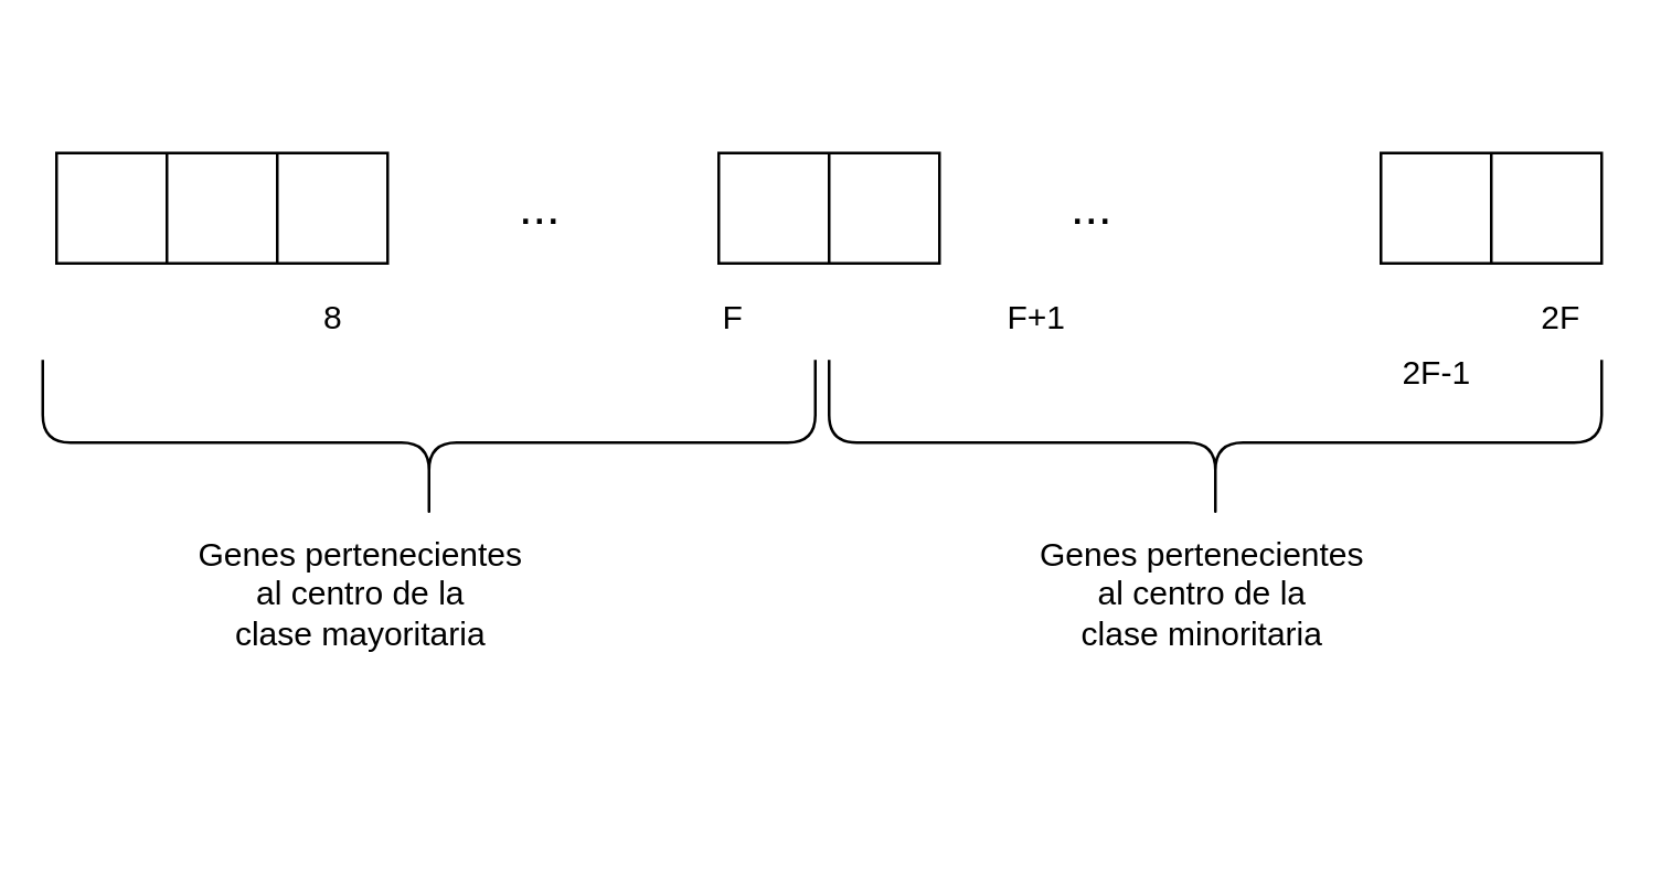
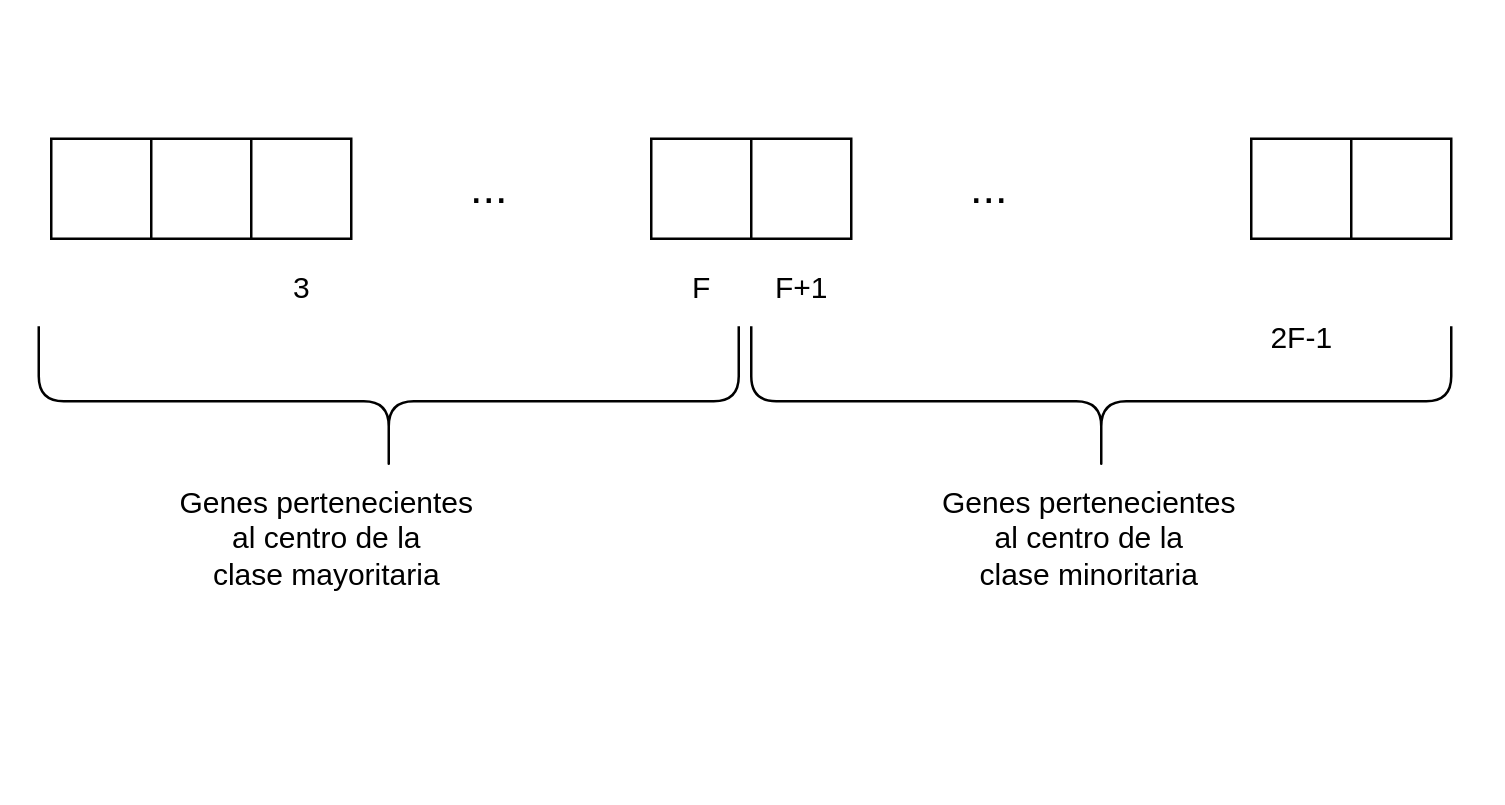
  <mxCell id="0" />
  <mxCell id="1" parent="0" />
  <mxCell id="2" value="&lt;font style=&quot;font-size: 18px&quot;&gt;...&lt;/font&gt;" style="text;html=1;align=center;verticalAlign=middle;resizable=0;points=[];autosize=1;" vertex="1" parent="1"><mxGeometry x="180" y="65" width="30" height="20" as="geometry" /></mxCell>
  <mxCell id="3" value="&lt;font style=&quot;font-size: 18px&quot;&gt;...&lt;/font&gt;" style="text;html=1;align=center;verticalAlign=middle;resizable=0;points=[];autosize=1;" vertex="1" parent="1"><mxGeometry x="380" y="65" width="30" height="20" as="geometry" /></mxCell>
  <mxCell id="4" value="" style="shape=table;html=1;whiteSpace=wrap;startSize=0;container=1;collapsible=0;childLayout=tableLayout;rowLines=1;" vertex="1" parent="1"><mxGeometry x="20" y="55" width="120" height="40" as="geometry" /></mxCell>
  <mxCell id="5" value="" style="shape=partialRectangle;html=1;whiteSpace=wrap;collapsible=0;dropTarget=0;pointerEvents=0;fillColor=none;top=0;left=0;bottom=0;right=0;points=[[0,0.5],[1,0.5]];portConstraint=eastwest;" vertex="1" parent="4"><mxGeometry width="120" height="40" as="geometry" /></mxCell>
  <mxCell id="6" value="" style="shape=partialRectangle;html=1;whiteSpace=wrap;connectable=0;fillColor=none;top=0;left=0;bottom=0;right=0;overflow=hidden;" vertex="1" parent="5"><mxGeometry width="40" height="40" as="geometry" /></mxCell>
  <mxCell id="7" value="" style="shape=partialRectangle;html=1;whiteSpace=wrap;connectable=0;fillColor=none;top=0;left=0;bottom=0;right=0;overflow=hidden;" vertex="1" parent="5"><mxGeometry x="40" width="40" height="40" as="geometry" /></mxCell>
  <mxCell id="8" value="" style="shape=partialRectangle;html=1;whiteSpace=wrap;connectable=0;fillColor=none;top=0;left=0;bottom=0;right=0;overflow=hidden;" vertex="1" parent="5"><mxGeometry x="80" width="40" height="40" as="geometry" /></mxCell>
  <mxCell id="9" value="" style="shape=table;html=1;whiteSpace=wrap;startSize=0;container=1;collapsible=0;childLayout=tableLayout;rowLines=1;" vertex="1" parent="1"><mxGeometry x="260" y="55" width="80" height="40" as="geometry" /></mxCell>
  <mxCell id="10" value="" style="shape=partialRectangle;html=1;whiteSpace=wrap;collapsible=0;dropTarget=0;pointerEvents=0;fillColor=none;top=0;left=0;bottom=0;right=0;points=[[0,0.5],[1,0.5]];portConstraint=eastwest;" vertex="1" parent="9"><mxGeometry width="80" height="40" as="geometry" /></mxCell>
  <mxCell id="11" value="" style="shape=partialRectangle;html=1;whiteSpace=wrap;connectable=0;fillColor=none;top=0;left=0;bottom=0;right=0;overflow=hidden;" vertex="1" parent="10"><mxGeometry width="40" height="40" as="geometry" /></mxCell>
  <mxCell id="12" value="" style="shape=partialRectangle;html=1;whiteSpace=wrap;connectable=0;fillColor=none;top=0;left=0;bottom=0;right=0;overflow=hidden;" vertex="1" parent="10"><mxGeometry x="40" width="40" height="40" as="geometry" /></mxCell>
- <mxCell id="13" value="F" style="text;html=1;align=center;verticalAlign=middle;resizable=0;points=[];autosize=1;" vertex="1" parent="1"><mxGeometry x="255" y="105" width="20" height="20" as="geometry" /></mxCell>
- <mxCell id="14" value="8" style="text;html=1;align=center;verticalAlign=middle;resizable=0;points=[];autosize=1;" vertex="1" parent="1"><mxGeometry x="110" y="105" width="20" height="20" as="geometry" /></mxCell>
- <mxCell id="15" value="F+1" style="text;html=1;align=center;verticalAlign=middle;resizable=0;points=[];autosize=1;" vertex="1" parent="1"><mxGeometry x="355" y="105" width="40" height="20" as="geometry" /></mxCell>
+ <mxCell id="13" value="F" style="text;html=1;align=center;verticalAlign=middle;resizable=0;points=[];autosize=1;" vertex="1" parent="1"><mxGeometry x="270" y="105" width="20" height="20" as="geometry" /></mxCell>
+ <mxCell id="14" value="3" style="text;html=1;align=center;verticalAlign=middle;resizable=0;points=[];autosize=1;" vertex="1" parent="1"><mxGeometry x="110" y="105" width="20" height="20" as="geometry" /></mxCell>
+ <mxCell id="15" value="F+1" style="text;html=1;align=center;verticalAlign=middle;resizable=0;points=[];autosize=1;" vertex="1" parent="1"><mxGeometry x="300" y="105" width="40" height="20" as="geometry" /></mxCell>
  <mxCell id="16" value="2F-1" style="text;html=1;align=center;verticalAlign=middle;resizable=0;points=[];autosize=1;" vertex="1" parent="1"><mxGeometry x="500" y="125" width="40" height="20" as="geometry" /></mxCell>
- <mxCell id="17" value="2F" style="text;html=1;align=center;verticalAlign=middle;resizable=0;points=[];autosize=1;" vertex="1" parent="1"><mxGeometry x="550" y="105" width="30" height="20" as="geometry" /></mxCell>
  <mxCell id="18" value="" style="shape=curlyBracket;whiteSpace=wrap;html=1;rounded=1;rotation=-90;" vertex="1" parent="1"><mxGeometry x="125" y="20" width="60" height="280" as="geometry" /></mxCell>
  <mxCell id="19" value="" style="shape=curlyBracket;whiteSpace=wrap;html=1;rounded=1;rotation=-90;" vertex="1" parent="1"><mxGeometry x="410" y="20" width="60" height="280" as="geometry" /></mxCell>
  <mxCell id="20" value="" style="shape=table;html=1;whiteSpace=wrap;startSize=0;container=1;collapsible=0;childLayout=tableLayout;rowLines=1;" vertex="1" parent="1"><mxGeometry x="500" y="55" width="80" height="40" as="geometry" /></mxCell>
  <mxCell id="21" value="" style="shape=partialRectangle;html=1;whiteSpace=wrap;collapsible=0;dropTarget=0;pointerEvents=0;fillColor=none;top=0;left=0;bottom=0;right=0;points=[[0,0.5],[1,0.5]];portConstraint=eastwest;" vertex="1" parent="20"><mxGeometry width="80" height="40" as="geometry" /></mxCell>
  <mxCell id="22" value="" style="shape=partialRectangle;html=1;whiteSpace=wrap;connectable=0;fillColor=none;top=0;left=0;bottom=0;right=0;overflow=hidden;" vertex="1" parent="21"><mxGeometry width="40" height="40" as="geometry" /></mxCell>
  <mxCell id="23" value="" style="shape=partialRectangle;html=1;whiteSpace=wrap;connectable=0;fillColor=none;top=0;left=0;bottom=0;right=0;overflow=hidden;" vertex="1" parent="21"><mxGeometry x="40" width="40" height="40" as="geometry" /></mxCell>
  <mxCell id="24" value="&lt;div&gt;Genes pertenecientes&lt;/div&gt;&lt;div&gt;al centro de la&lt;/div&gt;&lt;div&gt;clase mayoritaria&lt;/div&gt;" style="text;html=1;align=center;verticalAlign=middle;resizable=0;points=[];autosize=1;" vertex="1" parent="1"><mxGeometry x="55" y="190" width="150" height="50" as="geometry" /></mxCell>
  <mxCell id="25" value="&lt;div&gt;Genes pertenecientes&lt;/div&gt;&lt;div&gt;al centro de la&lt;/div&gt;&lt;div&gt;clase minoritaria&lt;/div&gt;" style="text;html=1;align=center;verticalAlign=middle;resizable=0;points=[];autosize=1;" vertex="1" parent="1"><mxGeometry x="360" y="190" width="150" height="50" as="geometry" /></mxCell>
